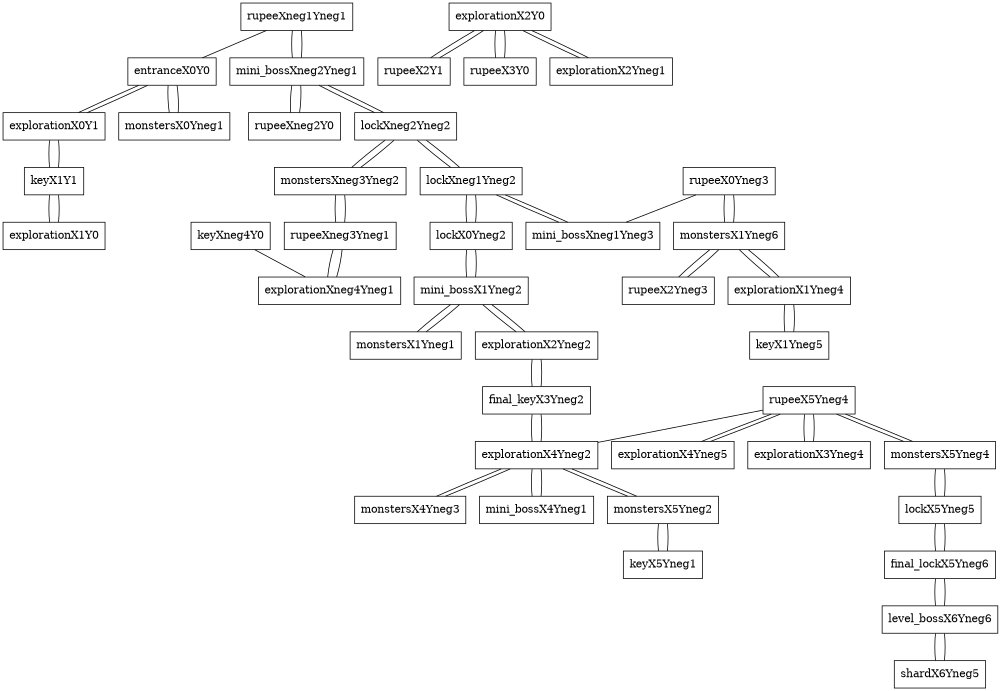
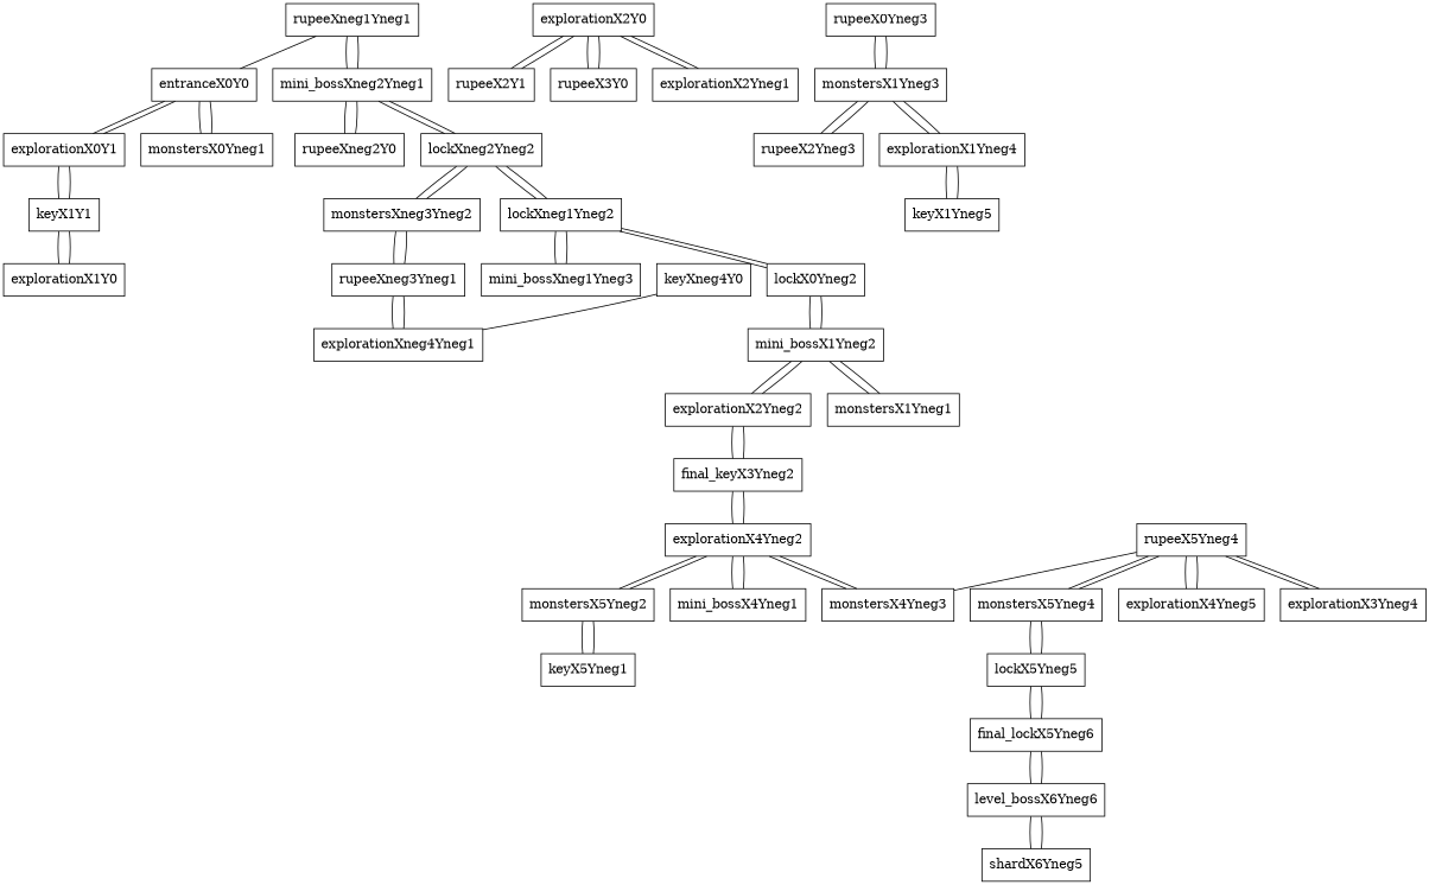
  graph {
    node [shape=box]
    entranceX0Y0
    explorationX0Y1
    monstersX0Yneg1
    keyX1Y1
    explorationX1Y0
    explorationX2Y0
    rupeeX2Y1
    rupeeX3Y0
    explorationX2Yneg1
    rupeeXneg1Yneg1
    mini_bossXneg2Yneg1
    rupeeXneg2Y0
    lockXneg2Yneg2
    monstersXneg3Yneg2
    lockXneg1Yneg2
    rupeeXneg3Yneg1
    mini_bossXneg1Yneg3
    lockX0Yneg2
    explorationXneg4Yneg1
    keyXneg4Y0
    mini_bossX1Yneg2
    rupeeX0Yneg3
-   monstersX1Yneg3 [label=monstersX1Yneg6]
+   monstersX1Yneg3
    rupeeX2Yneg3
    explorationX1Yneg4
    keyX1Yneg5
    explorationX2Yneg2
    monstersX1Yneg1
    final_keyX3Yneg2
    explorationX4Yneg2
    monstersX5Yneg2
    monstersX4Yneg3
    mini_bossX4Yneg1
    keyX5Yneg1
    n35 [label=rupeeX5Yneg4]
    monstersX5Yneg4
    explorationX4Yneg5
    explorationX3Yneg4
    lockX5Yneg5
    final_lockX5Yneg6
    level_bossX6Yneg6
    shardX6Yneg5
    entranceX0Y0 -- explorationX0Y1
    entranceX0Y0 -- monstersX0Yneg1
    explorationX0Y1 -- entranceX0Y0
    explorationX0Y1 -- keyX1Y1
    monstersX0Yneg1 -- entranceX0Y0
    keyX1Y1 -- explorationX0Y1
    keyX1Y1 -- explorationX1Y0
    explorationX1Y0 -- keyX1Y1
    explorationX2Y0 -- rupeeX2Y1
    explorationX2Y0 -- rupeeX3Y0
    explorationX2Y0 -- explorationX2Yneg1
    rupeeX2Y1 -- explorationX2Y0
    rupeeX3Y0 -- explorationX2Y0
    explorationX2Yneg1 -- explorationX2Y0
    rupeeXneg1Yneg1 -- entranceX0Y0
    rupeeXneg1Yneg1 -- mini_bossXneg2Yneg1
    mini_bossXneg2Yneg1 -- rupeeXneg1Yneg1
    mini_bossXneg2Yneg1 -- rupeeXneg2Y0
    mini_bossXneg2Yneg1 -- lockXneg2Yneg2
    rupeeXneg2Y0 -- mini_bossXneg2Yneg1
    lockXneg2Yneg2 -- mini_bossXneg2Yneg1
    lockXneg2Yneg2 -- monstersXneg3Yneg2
    lockXneg2Yneg2 -- lockXneg1Yneg2
    monstersXneg3Yneg2 -- lockXneg2Yneg2
    monstersXneg3Yneg2 -- rupeeXneg3Yneg1
    lockXneg1Yneg2 -- lockXneg2Yneg2
    lockXneg1Yneg2 -- mini_bossXneg1Yneg3
    lockXneg1Yneg2 -- lockX0Yneg2
    rupeeXneg3Yneg1 -- monstersXneg3Yneg2
    rupeeXneg3Yneg1 -- explorationXneg4Yneg1
    mini_bossXneg1Yneg3 -- lockXneg1Yneg2
    lockX0Yneg2 -- lockXneg1Yneg2
    lockX0Yneg2 -- mini_bossX1Yneg2
    explorationXneg4Yneg1 -- rupeeXneg3Yneg1
    keyXneg4Y0 -- explorationXneg4Yneg1
    mini_bossX1Yneg2 -- lockX0Yneg2
    mini_bossX1Yneg2 -- explorationX2Yneg2
    mini_bossX1Yneg2 -- monstersX1Yneg1
-   rupeeX0Yneg3 -- mini_bossXneg1Yneg3
    rupeeX0Yneg3 -- monstersX1Yneg3
    monstersX1Yneg3 -- rupeeX0Yneg3
    monstersX1Yneg3 -- rupeeX2Yneg3
    monstersX1Yneg3 -- explorationX1Yneg4
    rupeeX2Yneg3 -- monstersX1Yneg3
    explorationX1Yneg4 -- monstersX1Yneg3
    explorationX1Yneg4 -- keyX1Yneg5
    keyX1Yneg5 -- explorationX1Yneg4
    explorationX2Yneg2 -- mini_bossX1Yneg2
    explorationX2Yneg2 -- final_keyX3Yneg2
    monstersX1Yneg1 -- mini_bossX1Yneg2
    final_keyX3Yneg2 -- explorationX2Yneg2
    final_keyX3Yneg2 -- explorationX4Yneg2
    explorationX4Yneg2 -- final_keyX3Yneg2
    explorationX4Yneg2 -- monstersX5Yneg2
    explorationX4Yneg2 -- monstersX4Yneg3
    explorationX4Yneg2 -- mini_bossX4Yneg1
    monstersX5Yneg2 -- explorationX4Yneg2
    monstersX5Yneg2 -- keyX5Yneg1
    monstersX4Yneg3 -- explorationX4Yneg2
    mini_bossX4Yneg1 -- explorationX4Yneg2
    keyX5Yneg1 -- monstersX5Yneg2
-   n35 -- explorationX4Yneg2
+   n35 -- monstersX4Yneg3
    n35 -- monstersX5Yneg4
    n35 -- explorationX4Yneg5
    n35 -- explorationX3Yneg4
    monstersX5Yneg4 -- n35
    monstersX5Yneg4 -- lockX5Yneg5
    explorationX4Yneg5 -- n35
    explorationX3Yneg4 -- n35
    lockX5Yneg5 -- monstersX5Yneg4
    lockX5Yneg5 -- final_lockX5Yneg6
    final_lockX5Yneg6 -- lockX5Yneg5
    final_lockX5Yneg6 -- level_bossX6Yneg6
    level_bossX6Yneg6 -- final_lockX5Yneg6
    level_bossX6Yneg6 -- shardX6Yneg5
    shardX6Yneg5 -- level_bossX6Yneg6
  }
